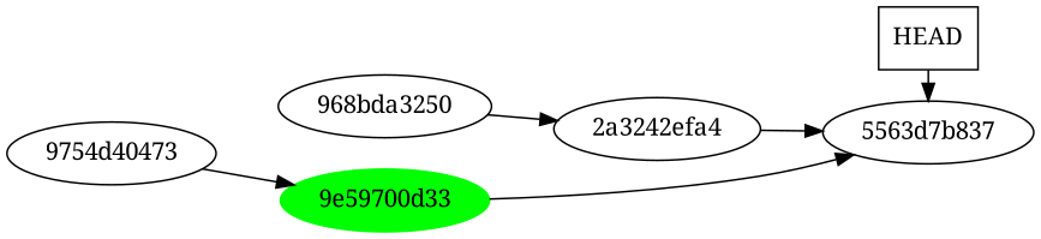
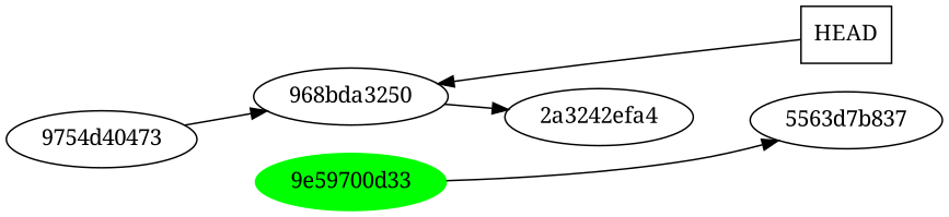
  digraph {
    fontname="Noto Serif"
    rankdir=LR
    node [fontname="Noto Serif"]
    edge [fontname="Noto Serif"]
    n1 [label="968bda3250"]
    "2a3242efa4"
    "5563d7b837"
    "9e59700d33" [color=green style=filled]
    "9754d40473"
    HEAD [shape=box]
    subgraph sub_1 {
      n1
      "2a3242efa4"
      "5563d7b837"
    }
    subgraph sub_2 {
      "2a3242efa4"
      "9e59700d33"
      "9754d40473"
    }
    subgraph sub_3 {
      rank=sink
      rankdir=DU
      "5563d7b837"
      HEAD
    }
    n1 -> "2a3242efa4"
-   "2a3242efa4" -> "5563d7b837"
    "9e59700d33" -> "5563d7b837" [weight=0]
-   "9754d40473" -> "9e59700d33"
-   HEAD -> "5563d7b837"
+   "9754d40473" -> n1
+   HEAD -> n1
  }
